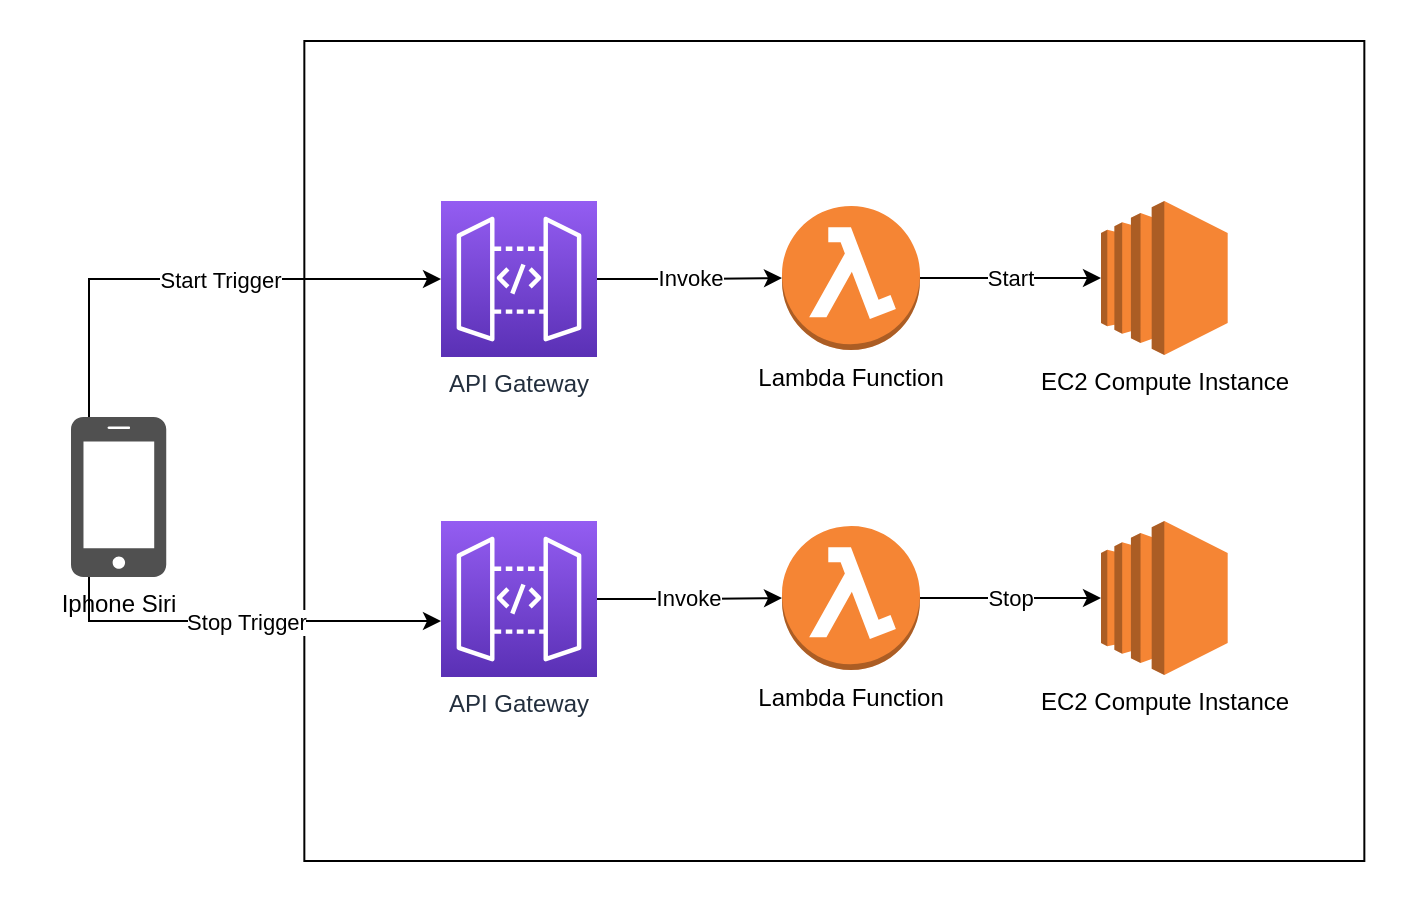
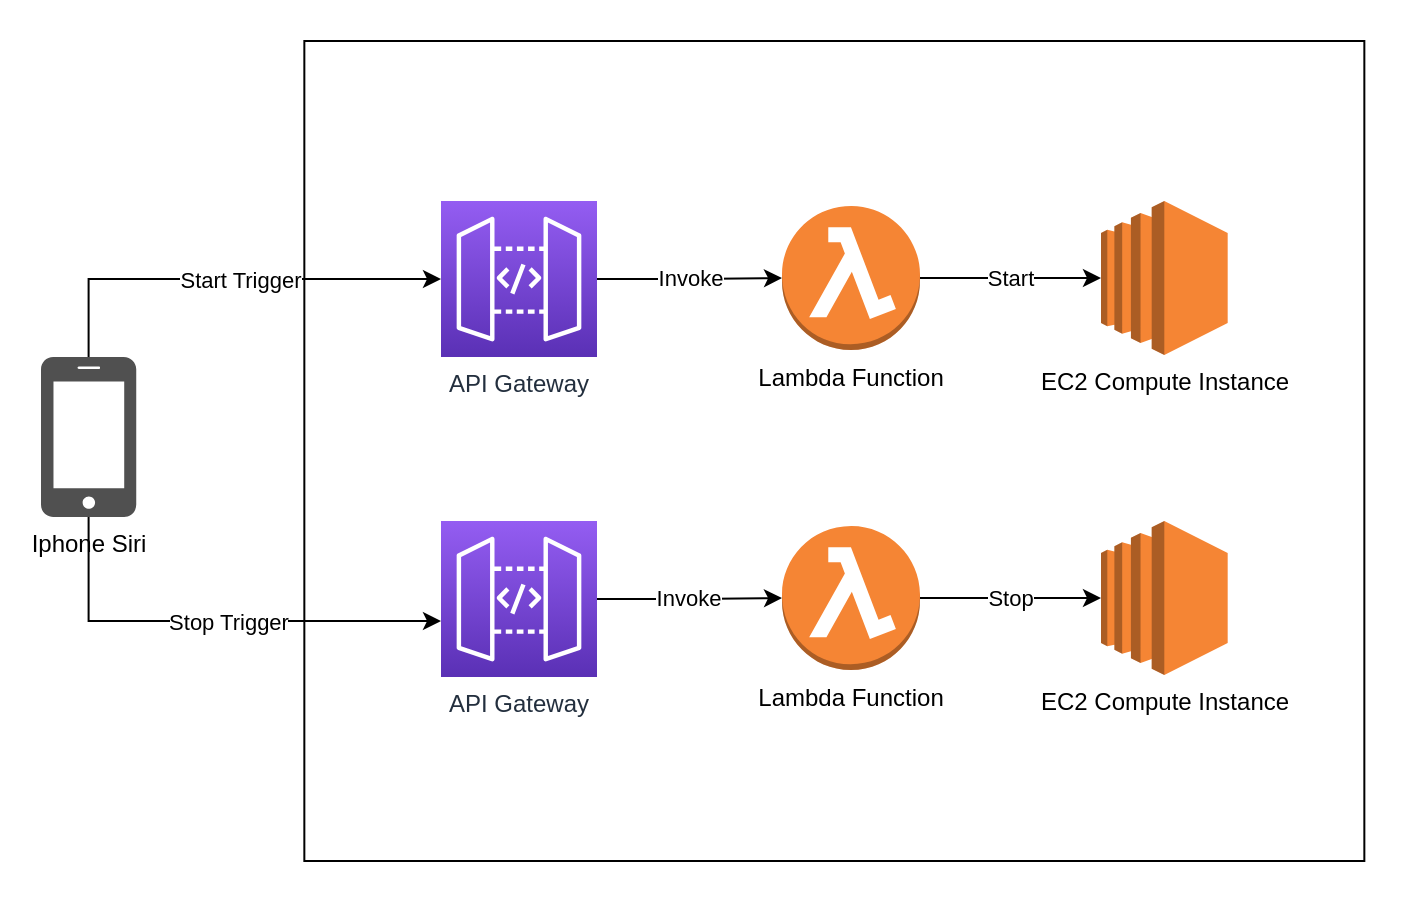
  <mxCell id="0" />
  <mxCell id="1" parent="0" />
  <mxCell id="2" value="" style="rounded=0;whiteSpace=wrap;html=1;" parent="1" vertex="1"><mxGeometry x="151.67" y="20" width="530" height="410" as="geometry" /></mxCell>
  <mxCell id="3" style="edgeStyle=orthogonalEdgeStyle;rounded=0;orthogonalLoop=1;jettySize=auto;html=1;" parent="1" source="7" target="11" edge="1"><mxGeometry relative="1" as="geometry"><Array as="points"><mxPoint x="44" y="139" /></Array></mxGeometry></mxCell>
  <mxCell id="4" value="Start Trigger" style="edgeLabel;html=1;align=center;verticalAlign=middle;resizable=0;points=[];" parent="3" vertex="1" connectable="0"><mxGeometry x="0.222" y="1" relative="1" as="geometry"><mxPoint x="-15.8" y="1" as="offset" /></mxGeometry></mxCell>
  <mxCell id="5" style="edgeStyle=orthogonalEdgeStyle;rounded=0;orthogonalLoop=1;jettySize=auto;html=1;" edge="1" parent="1" source="7" target="16"><mxGeometry relative="1" as="geometry"><Array as="points"><mxPoint x="44" y="310" /></Array></mxGeometry></mxCell>
  <mxCell id="6" value="Stop Trigger" style="edgeLabel;html=1;align=center;verticalAlign=middle;resizable=0;points=[];" vertex="1" connectable="0" parent="5"><mxGeometry x="0.43" relative="1" as="geometry"><mxPoint x="-41.8" as="offset" /></mxGeometry></mxCell>
- <mxCell id="7" value="Iphone Siri&lt;br&gt;" style="pointerEvents=1;shadow=0;dashed=0;html=1;strokeColor=none;fillColor=#505050;labelPosition=center;verticalLabelPosition=bottom;verticalAlign=top;outlineConnect=0;align=center;shape=mxgraph.office.devices.cell_phone_iphone_standalone;" parent="1" vertex="1"><mxGeometry x="35" y="208" width="47.62" height="80" as="geometry" /></mxCell>
+ <mxCell id="7" value="Iphone Siri&lt;br&gt;" style="pointerEvents=1;shadow=0;dashed=0;html=1;strokeColor=none;fillColor=#505050;labelPosition=center;verticalLabelPosition=bottom;verticalAlign=top;outlineConnect=0;align=center;shape=mxgraph.office.devices.cell_phone_iphone_standalone;" parent="1" vertex="1"><mxGeometry x="20" y="178" width="47.62" height="80" as="geometry" /></mxCell>
  <mxCell id="8" value="" style="group" vertex="1" connectable="0" parent="1"><mxGeometry x="220" y="100" width="393.34" height="78" as="geometry" /></mxCell>
  <mxCell id="9" value="Lambda Function&lt;br&gt;" style="outlineConnect=0;dashed=0;verticalLabelPosition=bottom;verticalAlign=top;align=center;html=1;shape=mxgraph.aws3.lambda_function;fillColor=#F58534;gradientColor=none;" parent="8" vertex="1"><mxGeometry x="170.5" y="2.5" width="69" height="72" as="geometry" /></mxCell>
  <mxCell id="10" value="Invoke" style="edgeStyle=orthogonalEdgeStyle;rounded=0;orthogonalLoop=1;jettySize=auto;html=1;" parent="8" source="11" target="9" edge="1"><mxGeometry relative="1" as="geometry" /></mxCell>
  <mxCell id="11" value="API Gateway" style="points=[[0,0,0],[0.25,0,0],[0.5,0,0],[0.75,0,0],[1,0,0],[0,1,0],[0.25,1,0],[0.5,1,0],[0.75,1,0],[1,1,0],[0,0.25,0],[0,0.5,0],[0,0.75,0],[1,0.25,0],[1,0.5,0],[1,0.75,0]];outlineConnect=0;fontColor=#232F3E;gradientColor=#945DF2;gradientDirection=north;fillColor=#5A30B5;strokeColor=#ffffff;dashed=0;verticalLabelPosition=bottom;verticalAlign=top;align=center;html=1;fontSize=12;fontStyle=0;aspect=fixed;shape=mxgraph.aws4.resourceIcon;resIcon=mxgraph.aws4.api_gateway;" parent="8" vertex="1"><mxGeometry width="78" height="78" as="geometry" /></mxCell>
  <mxCell id="12" value="EC2 Compute Instance&lt;br&gt;" style="outlineConnect=0;dashed=0;verticalLabelPosition=bottom;verticalAlign=top;align=center;html=1;shape=mxgraph.aws3.ec2;fillColor=#F58534;gradientColor=none;" parent="8" vertex="1"><mxGeometry x="330" width="63.34" height="77" as="geometry" /></mxCell>
  <mxCell id="13" value="Start" style="edgeStyle=orthogonalEdgeStyle;rounded=0;orthogonalLoop=1;jettySize=auto;html=1;" parent="8" source="9" target="12" edge="1"><mxGeometry relative="1" as="geometry" /></mxCell>
  <mxCell id="14" value="Lambda Function&lt;br&gt;" style="outlineConnect=0;dashed=0;verticalLabelPosition=bottom;verticalAlign=top;align=center;html=1;shape=mxgraph.aws3.lambda_function;fillColor=#F58534;gradientColor=none;" vertex="1" parent="1"><mxGeometry x="390.5" y="262.5" width="69" height="72" as="geometry" /></mxCell>
  <mxCell id="15" value="Invoke" style="edgeStyle=orthogonalEdgeStyle;rounded=0;orthogonalLoop=1;jettySize=auto;html=1;" edge="1" parent="1" source="16" target="14"><mxGeometry x="320" y="410" as="geometry" /></mxCell>
  <mxCell id="16" value="API Gateway" style="points=[[0,0,0],[0.25,0,0],[0.5,0,0],[0.75,0,0],[1,0,0],[0,1,0],[0.25,1,0],[0.5,1,0],[0.75,1,0],[1,1,0],[0,0.25,0],[0,0.5,0],[0,0.75,0],[1,0.25,0],[1,0.5,0],[1,0.75,0]];outlineConnect=0;fontColor=#232F3E;gradientColor=#945DF2;gradientDirection=north;fillColor=#5A30B5;strokeColor=#ffffff;dashed=0;verticalLabelPosition=bottom;verticalAlign=top;align=center;html=1;fontSize=12;fontStyle=0;aspect=fixed;shape=mxgraph.aws4.resourceIcon;resIcon=mxgraph.aws4.api_gateway;" vertex="1" parent="1"><mxGeometry x="220" y="260" width="78" height="78" as="geometry" /></mxCell>
  <mxCell id="17" value="EC2 Compute Instance&lt;br&gt;" style="outlineConnect=0;dashed=0;verticalLabelPosition=bottom;verticalAlign=top;align=center;html=1;shape=mxgraph.aws3.ec2;fillColor=#F58534;gradientColor=none;" vertex="1" parent="1"><mxGeometry x="550" y="260" width="63.34" height="77" as="geometry" /></mxCell>
  <mxCell id="18" value="Stop" style="edgeStyle=orthogonalEdgeStyle;rounded=0;orthogonalLoop=1;jettySize=auto;html=1;" edge="1" parent="1" source="14" target="17"><mxGeometry x="320" y="410" as="geometry" /></mxCell>
